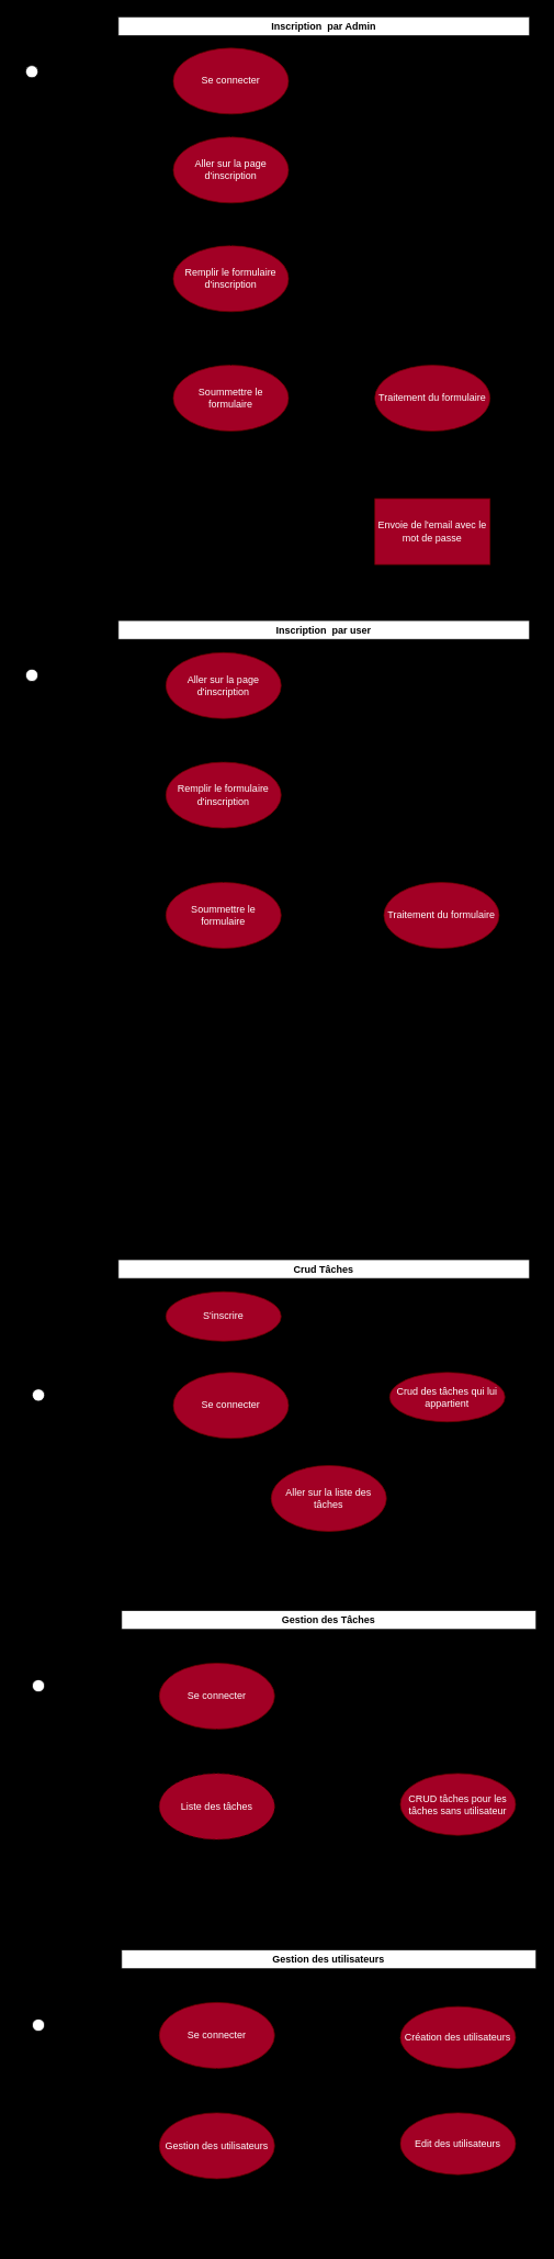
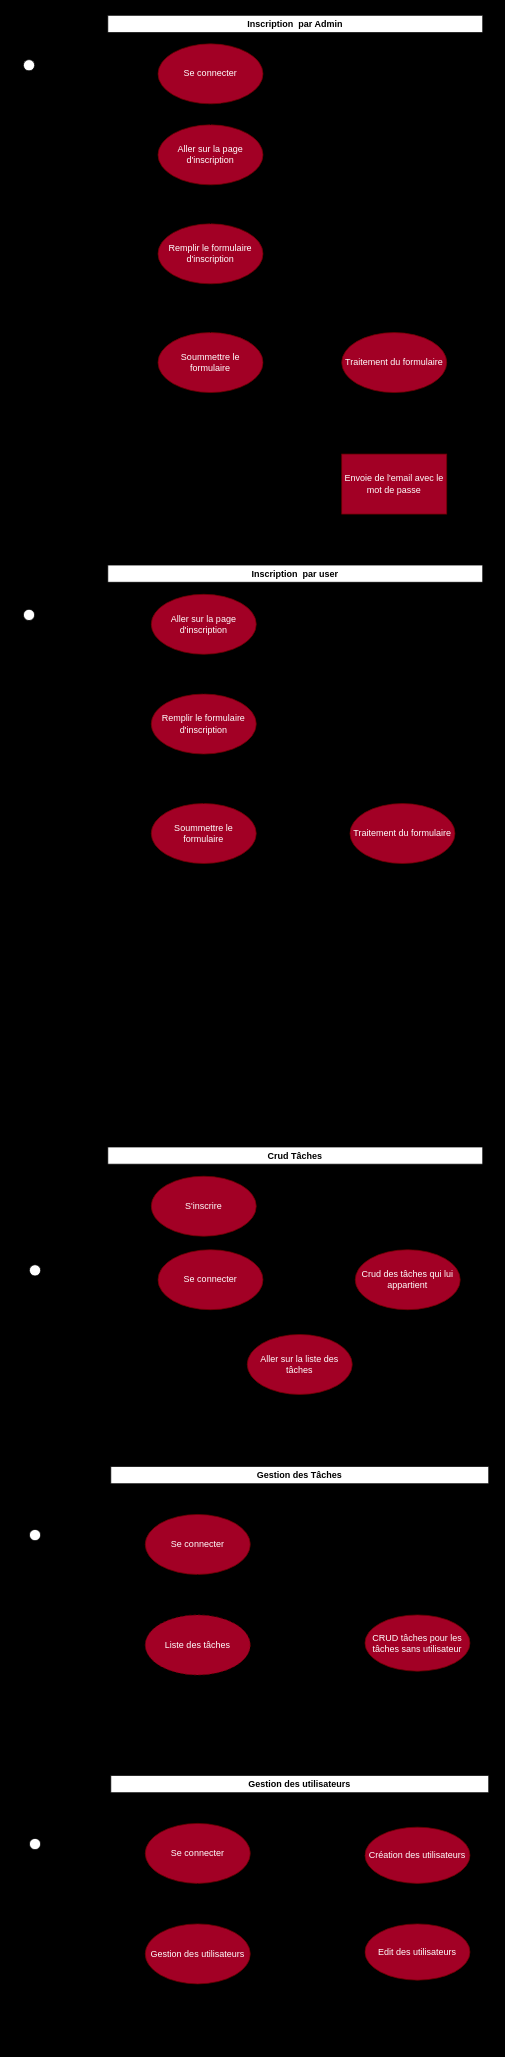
  <mxCell id="0" />
  <mxCell id="1" parent="0" />
  <mxCell id="2" value="Utilisateur" style="shape=umlActor;verticalLabelPosition=bottom;verticalAlign=top;html=1;" parent="1" vertex="1"><mxGeometry x="28" y="1686" width="30" height="60" as="geometry" /></mxCell>
  <mxCell id="3" value="Crud Tâches" style="swimlane;whiteSpace=wrap;html=1;" parent="1" vertex="1"><mxGeometry x="140" y="1529" width="500" height="350" as="geometry"><mxRectangle x="140" y="-50" width="190" height="30" as="alternateBounds" /></mxGeometry></mxCell>
  <mxCell id="4" value="Se connecter" style="ellipse;whiteSpace=wrap;html=1;fillColor=#a20025;fontColor=#ffffff;strokeColor=#6F0000;" parent="3" vertex="1"><mxGeometry x="67" y="137" width="140" height="80" as="geometry" /></mxCell>
- <mxCell id="5" value="S'inscrire" style="ellipse;whiteSpace=wrap;html=1;fillColor=#a20025;fontColor=#ffffff;strokeColor=#6F0000;" parent="3" vertex="1"><mxGeometry x="58" y="39" width="140" height="60" as="geometry" /></mxCell>
+ <mxCell id="5" value="S'inscrire" style="ellipse;whiteSpace=wrap;html=1;fillColor=#a20025;fontColor=#ffffff;strokeColor=#6F0000;" parent="3" vertex="1"><mxGeometry x="58" y="39" width="140" height="80" as="geometry" /></mxCell>
  <mxCell id="6" value="Aller sur la liste des tâches" style="ellipse;whiteSpace=wrap;html=1;fillColor=#a20025;fontColor=#ffffff;strokeColor=#6F0000;" parent="3" vertex="1"><mxGeometry x="186" y="250" width="140" height="80" as="geometry" /></mxCell>
  <mxCell id="7" value="&amp;lt;&amp;lt;include&amp;gt;&amp;gt;" style="html=1;verticalAlign=bottom;labelBackgroundColor=none;endArrow=open;endFill=0;dashed=1;rounded=0;entryX=1;entryY=1;entryDx=0;entryDy=0;" parent="3" source="6" target="4" edge="1"><mxGeometry width="160" relative="1" as="geometry"><mxPoint x="210" y="204.5" as="sourcePoint" /><mxPoint x="353" y="119" as="targetPoint" /><mxPoint as="offset" /></mxGeometry></mxCell>
- <mxCell id="8" value="Crud des tâches qui lui appartient" style="ellipse;whiteSpace=wrap;html=1;fillColor=#a20025;fontColor=#ffffff;strokeColor=#6F0000;" parent="3" vertex="1"><mxGeometry x="330" y="137" width="140" height="60" as="geometry" /></mxCell>
+ <mxCell id="8" value="Crud des tâches qui lui appartient" style="ellipse;whiteSpace=wrap;html=1;fillColor=#a20025;fontColor=#ffffff;strokeColor=#6F0000;" parent="3" vertex="1"><mxGeometry x="330" y="137" width="140" height="80" as="geometry" /></mxCell>
  <mxCell id="9" value="" style="endArrow=open;endFill=1;endSize=12;html=1;rounded=0;entryX=0;entryY=0.5;entryDx=0;entryDy=0;exitX=1;exitY=0.333;exitDx=0;exitDy=0;exitPerimeter=0;" parent="1" source="2" target="4" edge="1"><mxGeometry width="160" relative="1" as="geometry"><mxPoint x="100" y="1879" as="sourcePoint" /><mxPoint x="210" y="1729" as="targetPoint" /></mxGeometry></mxCell>
  <mxCell id="10" value="" style="endArrow=open;endFill=1;endSize=12;html=1;rounded=0;entryX=0;entryY=0.5;entryDx=0;entryDy=0;exitX=1;exitY=0.333;exitDx=0;exitDy=0;exitPerimeter=0;" parent="1" source="2" target="5" edge="1"><mxGeometry width="160" relative="1" as="geometry"><mxPoint x="140" y="1709" as="sourcePoint" /><mxPoint x="260" y="1779" as="targetPoint" /></mxGeometry></mxCell>
  <mxCell id="11" value="Administrateur" style="shape=umlActor;verticalLabelPosition=bottom;verticalAlign=top;html=1;" parent="1" vertex="1"><mxGeometry x="28" y="2039" width="30" height="60" as="geometry" /></mxCell>
  <mxCell id="12" value="" style="endArrow=open;endFill=1;endSize=12;html=1;rounded=0;exitX=1;exitY=0.333;exitDx=0;exitDy=0;exitPerimeter=0;entryX=0;entryY=0.5;entryDx=0;entryDy=0;" parent="1" source="11" target="15" edge="1"><mxGeometry width="160" relative="1" as="geometry"><mxPoint x="351" y="2385" as="sourcePoint" /><mxPoint x="451" y="2385" as="targetPoint" /></mxGeometry></mxCell>
  <mxCell id="13" value="Gestion des Tâches" style="swimlane;whiteSpace=wrap;html=1;" parent="1" vertex="1"><mxGeometry x="144" y="1955" width="504" height="354" as="geometry"><mxRectangle x="140" y="-50" width="190" height="30" as="alternateBounds" /></mxGeometry></mxCell>
  <mxCell id="14" value="Liste des tâches" style="ellipse;whiteSpace=wrap;html=1;fillColor=#a20025;fontColor=#ffffff;strokeColor=#6F0000;dashed=1;" parent="13" vertex="1"><mxGeometry x="46" y="198" width="140" height="80" as="geometry" /></mxCell>
  <mxCell id="15" value="Se connecter" style="ellipse;whiteSpace=wrap;html=1;fillColor=#a20025;fontColor=#ffffff;strokeColor=#6F0000;" parent="13" vertex="1"><mxGeometry x="46" y="64" width="140" height="80" as="geometry" /></mxCell>
  <mxCell id="16" value="CRUD tâches pour les tâches sans utilisateur" style="ellipse;whiteSpace=wrap;html=1;fillColor=#a20025;fontColor=#ffffff;strokeColor=#6F0000;" parent="13" vertex="1"><mxGeometry x="339" y="198" width="140" height="75" as="geometry" /></mxCell>
  <mxCell id="17" value="&amp;lt;&amp;lt;include&amp;gt;&amp;gt;" style="html=1;verticalAlign=bottom;labelBackgroundColor=none;endArrow=open;endFill=0;dashed=1;rounded=0;exitX=0.5;exitY=1;exitDx=0;exitDy=0;entryX=0.5;entryY=0;entryDx=0;entryDy=0;" parent="13" source="15" target="14" edge="1"><mxGeometry width="160" relative="1" as="geometry"><mxPoint x="200" y="439.5" as="sourcePoint" /><mxPoint x="360" y="439.5" as="targetPoint" /><Array as="points" /></mxGeometry></mxCell>
  <mxCell id="18" value="Utilisateur" style="shape=umlActor;verticalLabelPosition=bottom;verticalAlign=top;html=1;" parent="1" vertex="1"><mxGeometry x="20" y="812" width="30" height="60" as="geometry" /></mxCell>
  <mxCell id="19" value="Inscription&amp;nbsp; par user" style="swimlane;whiteSpace=wrap;html=1;" parent="1" vertex="1"><mxGeometry x="140" y="753" width="500" height="507" as="geometry"><mxRectangle x="140" y="-50" width="190" height="30" as="alternateBounds" /></mxGeometry></mxCell>
  <mxCell id="20" value="Aller sur la page d'inscription" style="ellipse;whiteSpace=wrap;html=1;fillColor=#a20025;fontColor=#ffffff;strokeColor=#6F0000;" parent="19" vertex="1"><mxGeometry x="58" y="39" width="140" height="80" as="geometry" /></mxCell>
  <mxCell id="21" value="Remplir le formulaire d'inscription" style="ellipse;whiteSpace=wrap;html=1;fillColor=#a20025;fontColor=#ffffff;strokeColor=#6F0000;" parent="19" vertex="1"><mxGeometry x="58" y="172" width="140" height="80" as="geometry" /></mxCell>
  <mxCell id="22" value="&amp;lt;&amp;lt;extend&amp;gt;&amp;gt;" style="html=1;verticalAlign=bottom;labelBackgroundColor=none;endArrow=open;endFill=0;dashed=1;rounded=0;entryX=0.5;entryY=1;entryDx=0;entryDy=0;exitX=0.5;exitY=0;exitDx=0;exitDy=0;" parent="19" source="21" target="20" edge="1"><mxGeometry width="160" relative="1" as="geometry"><mxPoint x="344" y="95" as="sourcePoint" /><mxPoint x="219" y="95" as="targetPoint" /></mxGeometry></mxCell>
  <mxCell id="23" value="Soummettre le &lt;br&gt;formulaire" style="ellipse;whiteSpace=wrap;html=1;fillColor=#a20025;fontColor=#ffffff;strokeColor=#6F0000;" parent="19" vertex="1"><mxGeometry x="58" y="318" width="140" height="80" as="geometry" /></mxCell>
  <mxCell id="24" value="&amp;lt;&amp;lt;extend&amp;gt;&amp;gt;" style="html=1;verticalAlign=bottom;labelBackgroundColor=none;endArrow=open;endFill=0;dashed=1;rounded=0;entryX=0.5;entryY=1;entryDx=0;entryDy=0;exitX=0.5;exitY=0;exitDx=0;exitDy=0;" parent="19" source="23" target="21" edge="1"><mxGeometry width="160" relative="1" as="geometry"><mxPoint x="344" y="241" as="sourcePoint" /><mxPoint x="128" y="265" as="targetPoint" /></mxGeometry></mxCell>
  <mxCell id="25" value="&amp;lt;&amp;lt;include&amp;gt;&amp;gt;" style="html=1;verticalAlign=bottom;labelBackgroundColor=none;endArrow=open;endFill=0;dashed=1;rounded=0;entryX=1;entryY=0.5;entryDx=0;entryDy=0;exitX=0;exitY=0.5;exitDx=0;exitDy=0;" parent="19" source="26" target="23" edge="1"><mxGeometry width="160" relative="1" as="geometry"><mxPoint x="363" y="342" as="sourcePoint" /><mxPoint x="221.0" y="349.0" as="targetPoint" /><mxPoint as="offset" /></mxGeometry></mxCell>
  <mxCell id="26" value="Traitement du formulaire" style="ellipse;whiteSpace=wrap;html=1;fillColor=#a20025;fontColor=#ffffff;strokeColor=#6F0000;" parent="19" vertex="1"><mxGeometry x="323" y="318" width="140" height="80" as="geometry" /></mxCell>
  <mxCell id="27" value="" style="endArrow=open;endFill=1;endSize=12;html=1;rounded=0;entryX=0;entryY=0.5;entryDx=0;entryDy=0;exitX=1;exitY=0.333;exitDx=0;exitDy=0;exitPerimeter=0;" parent="1" source="18" target="20" edge="1"><mxGeometry width="160" relative="1" as="geometry"><mxPoint x="140" y="933" as="sourcePoint" /><mxPoint x="260" y="1003" as="targetPoint" /></mxGeometry></mxCell>
  <mxCell id="28" value="Administrateur" style="shape=umlActor;verticalLabelPosition=bottom;verticalAlign=top;html=1;" parent="1" vertex="1"><mxGeometry x="28" y="2451" width="30" height="60" as="geometry" /></mxCell>
  <mxCell id="29" value="" style="endArrow=open;endFill=1;endSize=12;html=1;rounded=0;exitX=1;exitY=0.333;exitDx=0;exitDy=0;exitPerimeter=0;entryX=0;entryY=0.5;entryDx=0;entryDy=0;" parent="1" source="28" target="32" edge="1"><mxGeometry width="160" relative="1" as="geometry"><mxPoint x="351" y="2797" as="sourcePoint" /><mxPoint x="451" y="2797" as="targetPoint" /></mxGeometry></mxCell>
  <mxCell id="30" value="Gestion des utilisateurs" style="swimlane;whiteSpace=wrap;html=1;" parent="1" vertex="1"><mxGeometry x="144" y="2367" width="504" height="354" as="geometry"><mxRectangle x="140" y="-50" width="190" height="30" as="alternateBounds" /></mxGeometry></mxCell>
  <mxCell id="31" value="Gestion des utilisateurs" style="ellipse;whiteSpace=wrap;html=1;fillColor=#a20025;fontColor=#ffffff;strokeColor=#6F0000;" parent="30" vertex="1"><mxGeometry x="46" y="198" width="140" height="80" as="geometry" /></mxCell>
  <mxCell id="32" value="Se connecter" style="ellipse;whiteSpace=wrap;html=1;fillColor=#a20025;fontColor=#ffffff;strokeColor=#6F0000;" parent="30" vertex="1"><mxGeometry x="46" y="64" width="140" height="80" as="geometry" /></mxCell>
  <mxCell id="33" value="Edit des utilisateurs" style="ellipse;whiteSpace=wrap;html=1;fillColor=#a20025;fontColor=#ffffff;strokeColor=#6F0000;" parent="30" vertex="1"><mxGeometry x="339" y="198" width="140" height="75" as="geometry" /></mxCell>
  <mxCell id="34" value="&amp;lt;&amp;lt;include&amp;gt;&amp;gt;" style="html=1;verticalAlign=bottom;labelBackgroundColor=none;endArrow=open;endFill=0;dashed=1;rounded=0;exitX=0.5;exitY=1;exitDx=0;exitDy=0;entryX=0.5;entryY=0;entryDx=0;entryDy=0;" parent="30" source="32" target="31" edge="1"><mxGeometry width="160" relative="1" as="geometry"><mxPoint x="200" y="439.5" as="sourcePoint" /><mxPoint x="360" y="439.5" as="targetPoint" /><Array as="points" /></mxGeometry></mxCell>
  <mxCell id="35" value="&amp;lt;&amp;lt;extend&amp;gt;&amp;gt;" style="html=1;verticalAlign=bottom;labelBackgroundColor=none;endArrow=open;endFill=0;dashed=1;rounded=0;exitX=0;exitY=0.5;exitDx=0;exitDy=0;entryX=1;entryY=0.5;entryDx=0;entryDy=0;" parent="30" source="33" target="31" edge="1"><mxGeometry width="160" relative="1" as="geometry"><mxPoint x="200" y="230" as="sourcePoint" /><mxPoint x="360" y="230" as="targetPoint" /></mxGeometry></mxCell>
  <mxCell id="36" value="Création des utilisateurs" style="ellipse;whiteSpace=wrap;html=1;fillColor=#a20025;fontColor=#ffffff;strokeColor=#6F0000;" vertex="1" parent="30"><mxGeometry x="339" y="69" width="140" height="75" as="geometry" /></mxCell>
  <mxCell id="37" value="&amp;lt;&amp;lt;extend&amp;gt;&amp;gt;" style="html=1;verticalAlign=bottom;labelBackgroundColor=none;endArrow=open;endFill=0;dashed=1;rounded=0;exitX=0;exitY=0.5;exitDx=0;exitDy=0;entryX=1;entryY=0.5;entryDx=0;entryDy=0;" edge="1" parent="30"><mxGeometry width="160" relative="1" as="geometry"><mxPoint x="339" y="105.5" as="sourcePoint" /><mxPoint x="186" y="107.5" as="targetPoint" /></mxGeometry></mxCell>
  <mxCell id="38" value="Administrateur" style="shape=umlActor;verticalLabelPosition=bottom;verticalAlign=top;html=1;" vertex="1" parent="1"><mxGeometry x="20" y="79" width="30" height="60" as="geometry" /></mxCell>
  <mxCell id="39" value="Inscription&amp;nbsp; par Admin" style="swimlane;whiteSpace=wrap;html=1;" vertex="1" parent="1"><mxGeometry x="140" y="20" width="500" height="682" as="geometry"><mxRectangle x="140" y="-50" width="190" height="30" as="alternateBounds" /></mxGeometry></mxCell>
  <mxCell id="40" value="Aller sur la page d'inscription" style="ellipse;whiteSpace=wrap;html=1;fillColor=#a20025;fontColor=#ffffff;strokeColor=#6F0000;" vertex="1" parent="39"><mxGeometry x="67" y="146" width="140" height="80" as="geometry" /></mxCell>
  <mxCell id="41" value="Remplir le formulaire d'inscription" style="ellipse;whiteSpace=wrap;html=1;fillColor=#a20025;fontColor=#ffffff;strokeColor=#6F0000;" vertex="1" parent="39"><mxGeometry x="67" y="278" width="140" height="80" as="geometry" /></mxCell>
  <mxCell id="42" value="&amp;lt;&amp;lt;extend&amp;gt;&amp;gt;" style="html=1;verticalAlign=bottom;labelBackgroundColor=none;endArrow=open;endFill=0;dashed=1;rounded=0;entryX=0.5;entryY=1;entryDx=0;entryDy=0;exitX=0.5;exitY=0;exitDx=0;exitDy=0;" edge="1" parent="39" source="41" target="40"><mxGeometry width="160" relative="1" as="geometry"><mxPoint x="348" y="200" as="sourcePoint" /><mxPoint x="223" y="200" as="targetPoint" /></mxGeometry></mxCell>
  <mxCell id="43" value="Soummettre le &lt;br&gt;formulaire" style="ellipse;whiteSpace=wrap;html=1;fillColor=#a20025;fontColor=#ffffff;strokeColor=#6F0000;" vertex="1" parent="39"><mxGeometry x="67" y="423" width="140" height="80" as="geometry" /></mxCell>
  <mxCell id="44" value="&amp;lt;&amp;lt;extend&amp;gt;&amp;gt;" style="html=1;verticalAlign=bottom;labelBackgroundColor=none;endArrow=open;endFill=0;dashed=1;rounded=0;entryX=0.5;entryY=1;entryDx=0;entryDy=0;exitX=0.5;exitY=0;exitDx=0;exitDy=0;" edge="1" parent="39" source="43" target="41"><mxGeometry width="160" relative="1" as="geometry"><mxPoint x="348" y="346" as="sourcePoint" /><mxPoint x="132" y="370" as="targetPoint" /></mxGeometry></mxCell>
  <mxCell id="45" value="&amp;lt;&amp;lt;include&amp;gt;&amp;gt;" style="html=1;verticalAlign=bottom;labelBackgroundColor=none;endArrow=open;endFill=0;dashed=1;rounded=0;entryX=1;entryY=0.5;entryDx=0;entryDy=0;exitX=0;exitY=0.5;exitDx=0;exitDy=0;" edge="1" parent="39" source="46" target="43"><mxGeometry width="160" relative="1" as="geometry"><mxPoint x="363" y="342" as="sourcePoint" /><mxPoint x="221.0" y="349.0" as="targetPoint" /><mxPoint as="offset" /></mxGeometry></mxCell>
  <mxCell id="46" value="Traitement du formulaire" style="ellipse;whiteSpace=wrap;html=1;fillColor=#a20025;fontColor=#ffffff;strokeColor=#6F0000;" vertex="1" parent="39"><mxGeometry x="312" y="423" width="140" height="80" as="geometry" /></mxCell>
  <mxCell id="47" value="&amp;lt;&amp;lt;include&amp;gt;&amp;gt;" style="html=1;verticalAlign=bottom;labelBackgroundColor=none;endArrow=open;endFill=0;dashed=1;rounded=0;entryX=0.5;entryY=1;entryDx=0;entryDy=0;exitX=0.5;exitY=0;exitDx=0;exitDy=0;" edge="1" parent="39" source="48" target="46"><mxGeometry width="160" relative="1" as="geometry"><mxPoint x="346" y="612" as="sourcePoint" /><mxPoint x="181" y="628" as="targetPoint" /><mxPoint as="offset" /></mxGeometry></mxCell>
  <mxCell id="48" value="Envoie de l'email avec le mot de passe" style="whiteSpace=wrap;html=1;fillColor=#a20025;fontColor=#ffffff;strokeColor=#6F0000;rounded=0;" vertex="1" parent="39"><mxGeometry x="312" y="585" width="140" height="80" as="geometry" /></mxCell>
  <mxCell id="49" value="Se connecter" style="ellipse;whiteSpace=wrap;html=1;fillColor=#a20025;fontColor=#ffffff;strokeColor=#6F0000;" vertex="1" parent="39"><mxGeometry x="67" y="38" width="140" height="80" as="geometry" /></mxCell>
  <mxCell id="50" value="&amp;lt;&amp;lt;extend&amp;gt;&amp;gt;" style="html=1;verticalAlign=bottom;labelBackgroundColor=none;endArrow=open;endFill=0;dashed=1;rounded=0;entryX=0.5;entryY=1;entryDx=0;entryDy=0;exitX=0.5;exitY=0;exitDx=0;exitDy=0;" edge="1" parent="39" source="40" target="49"><mxGeometry width="160" relative="1" as="geometry"><mxPoint x="328" y="131" as="sourcePoint" /><mxPoint x="328" y="78" as="targetPoint" /></mxGeometry></mxCell>
  <mxCell id="51" value="" style="endArrow=open;endFill=1;endSize=12;html=1;rounded=0;exitX=1;exitY=0.333;exitDx=0;exitDy=0;exitPerimeter=0;entryX=0;entryY=0.5;entryDx=0;entryDy=0;" edge="1" parent="1" source="38" target="49"><mxGeometry width="160" relative="1" as="geometry"><mxPoint x="140" y="200" as="sourcePoint" /><mxPoint x="172" y="84" as="targetPoint" /></mxGeometry></mxCell>
